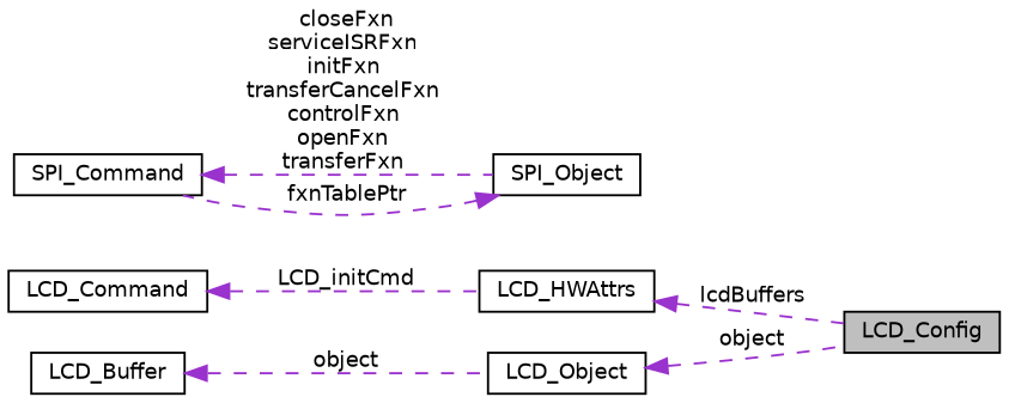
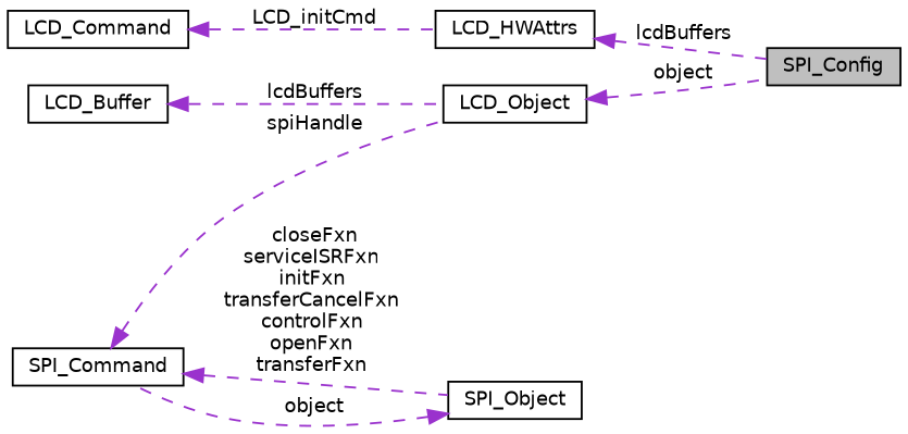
  digraph {
    rankdir=LR
    node [color=black fillcolor=white fontname=Helvetica fontsize=10 shape=record style=filled]
    edge [color=darkorchid3 dir=back fontname=Helvetica fontsize=10 labelfontname=Helvetica labelfontsize=10 style=dashed]
-   n1 [fillcolor=grey75 fontcolor=black height=0.2 label=LCD_Config width=0.4]
+   n1 [fillcolor=grey75 fontcolor=black height=0.2 label=SPI_Config width=0.4]
    n2 [height=0.2 label=LCD_HWAttrs width=0.4]
    n3 [height=0.2 label=LCD_Command width=0.4]
    n4 [height=0.2 label=LCD_Object width=0.4]
    n5 [height=0.2 label=LCD_Buffer width=0.4]
    n6 [height=0.2 label=SPI_Command width=0.4]
    n7 [height=0.2 label=SPI_Object width=0.4]
    n2 -> n1 [label=" lcdBuffers"]
    n3 -> n2 [label=" LCD_initCmd"]
    n4 -> n1 [label=" object"]
-   n5 -> n4 [label=" object"]
+   n5 -> n4 [label=" lcdBuffers"]
+   n6 -> n4 [label=" spiHandle"]
    n6 -> n7 [label=" closeFxn\nserviceISRFxn\ninitFxn\ntransferCancelFxn\ncontrolFxn\nopenFxn\ntransferFxn"]
-   n7 -> n6 [label=" fxnTablePtr"]
+   n7 -> n6 [label=" object"]
  }
